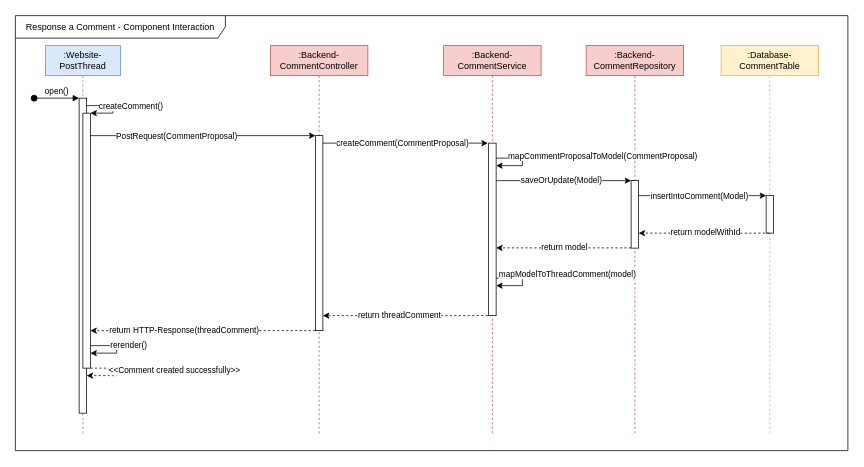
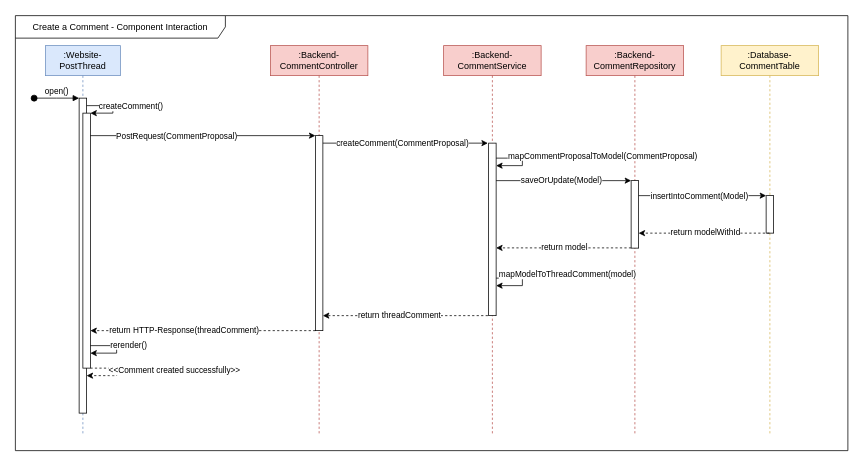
  <mxCell id="0" />
  <mxCell id="1" parent="0" />
  <mxCell id="2" value=":Website-PostThread" style="shape=umlLifeline;perimeter=lifelinePerimeter;whiteSpace=wrap;html=1;container=0;dropTarget=0;collapsible=0;recursiveResize=0;outlineConnect=0;portConstraint=eastwest;newEdgeStyle={&quot;edgeStyle&quot;:&quot;elbowEdgeStyle&quot;,&quot;elbow&quot;:&quot;vertical&quot;,&quot;curved&quot;:0,&quot;rounded&quot;:0};fillColor=#dae8fc;strokeColor=#6c8ebf;" parent="1" vertex="1"><mxGeometry x="60" y="60" width="100" height="520" as="geometry" /></mxCell>
  <mxCell id="3" value="" style="html=1;points=[];perimeter=orthogonalPerimeter;outlineConnect=0;targetShapes=umlLifeline;portConstraint=eastwest;newEdgeStyle={&quot;edgeStyle&quot;:&quot;elbowEdgeStyle&quot;,&quot;elbow&quot;:&quot;vertical&quot;,&quot;curved&quot;:0,&quot;rounded&quot;:0};" parent="2" vertex="1"><mxGeometry x="45" y="70" width="10" height="420" as="geometry" /></mxCell>
  <mxCell id="4" value="open()" style="html=1;verticalAlign=bottom;startArrow=oval;endArrow=block;startSize=8;edgeStyle=elbowEdgeStyle;elbow=vertical;curved=0;rounded=0;" parent="2" target="3" edge="1"><mxGeometry relative="1" as="geometry"><mxPoint x="-15" y="70" as="sourcePoint" /></mxGeometry></mxCell>
  <mxCell id="5" value="" style="html=1;points=[];perimeter=orthogonalPerimeter;outlineConnect=0;targetShapes=umlLifeline;portConstraint=eastwest;newEdgeStyle={&quot;edgeStyle&quot;:&quot;elbowEdgeStyle&quot;,&quot;elbow&quot;:&quot;vertical&quot;,&quot;curved&quot;:0,&quot;rounded&quot;:0};" parent="2" vertex="1"><mxGeometry x="50" y="90" width="10" height="340" as="geometry" /></mxCell>
  <mxCell id="6" value=":Backend-CommentController" style="shape=umlLifeline;perimeter=lifelinePerimeter;whiteSpace=wrap;html=1;container=0;dropTarget=0;collapsible=0;recursiveResize=0;outlineConnect=0;portConstraint=eastwest;newEdgeStyle={&quot;edgeStyle&quot;:&quot;elbowEdgeStyle&quot;,&quot;elbow&quot;:&quot;vertical&quot;,&quot;curved&quot;:0,&quot;rounded&quot;:0};fillColor=#f8cecc;strokeColor=#b85450;" parent="1" vertex="1"><mxGeometry x="360" y="60" width="130" height="520" as="geometry" /></mxCell>
  <mxCell id="7" value="" style="html=1;points=[];perimeter=orthogonalPerimeter;outlineConnect=0;targetShapes=umlLifeline;portConstraint=eastwest;newEdgeStyle={&quot;edgeStyle&quot;:&quot;elbowEdgeStyle&quot;,&quot;elbow&quot;:&quot;vertical&quot;,&quot;curved&quot;:0,&quot;rounded&quot;:0};" parent="6" vertex="1"><mxGeometry x="60" y="120" width="10" height="260" as="geometry" /></mxCell>
  <mxCell id="8" value=":Backend-CommentService" style="shape=umlLifeline;perimeter=lifelinePerimeter;whiteSpace=wrap;html=1;container=0;dropTarget=0;collapsible=0;recursiveResize=0;outlineConnect=0;portConstraint=eastwest;newEdgeStyle={&quot;edgeStyle&quot;:&quot;elbowEdgeStyle&quot;,&quot;elbow&quot;:&quot;vertical&quot;,&quot;curved&quot;:0,&quot;rounded&quot;:0};fillColor=#f8cecc;strokeColor=#b85450;" vertex="1" parent="1"><mxGeometry x="591" y="60" width="130" height="520" as="geometry" /></mxCell>
  <mxCell id="9" value="" style="html=1;points=[];perimeter=orthogonalPerimeter;outlineConnect=0;targetShapes=umlLifeline;portConstraint=eastwest;newEdgeStyle={&quot;edgeStyle&quot;:&quot;elbowEdgeStyle&quot;,&quot;elbow&quot;:&quot;vertical&quot;,&quot;curved&quot;:0,&quot;rounded&quot;:0};" vertex="1" parent="8"><mxGeometry x="60" y="130" width="10" height="230" as="geometry" /></mxCell>
  <mxCell id="10" value=":Backend-CommentRepository" style="shape=umlLifeline;perimeter=lifelinePerimeter;whiteSpace=wrap;html=1;container=0;dropTarget=0;collapsible=0;recursiveResize=0;outlineConnect=0;portConstraint=eastwest;newEdgeStyle={&quot;edgeStyle&quot;:&quot;elbowEdgeStyle&quot;,&quot;elbow&quot;:&quot;vertical&quot;,&quot;curved&quot;:0,&quot;rounded&quot;:0};fillColor=#f8cecc;strokeColor=#b85450;" vertex="1" parent="1"><mxGeometry x="781" y="60" width="130" height="520" as="geometry" /></mxCell>
  <mxCell id="11" value="" style="html=1;points=[];perimeter=orthogonalPerimeter;outlineConnect=0;targetShapes=umlLifeline;portConstraint=eastwest;newEdgeStyle={&quot;edgeStyle&quot;:&quot;elbowEdgeStyle&quot;,&quot;elbow&quot;:&quot;vertical&quot;,&quot;curved&quot;:0,&quot;rounded&quot;:0};" vertex="1" parent="10"><mxGeometry x="60" y="180" width="10" height="90" as="geometry" /></mxCell>
  <mxCell id="12" value=":Database-CommentTable" style="shape=umlLifeline;perimeter=lifelinePerimeter;whiteSpace=wrap;html=1;container=0;dropTarget=0;collapsible=0;recursiveResize=0;outlineConnect=0;portConstraint=eastwest;newEdgeStyle={&quot;edgeStyle&quot;:&quot;elbowEdgeStyle&quot;,&quot;elbow&quot;:&quot;vertical&quot;,&quot;curved&quot;:0,&quot;rounded&quot;:0};fillColor=#fff2cc;strokeColor=#d6b656;" vertex="1" parent="1"><mxGeometry x="961" y="60" width="130" height="520" as="geometry" /></mxCell>
  <mxCell id="13" value="" style="html=1;points=[];perimeter=orthogonalPerimeter;outlineConnect=0;targetShapes=umlLifeline;portConstraint=eastwest;newEdgeStyle={&quot;edgeStyle&quot;:&quot;elbowEdgeStyle&quot;,&quot;elbow&quot;:&quot;vertical&quot;,&quot;curved&quot;:0,&quot;rounded&quot;:0};" vertex="1" parent="12"><mxGeometry x="60" y="200" width="10" height="50" as="geometry" /></mxCell>
  <mxCell id="14" value="" style="endArrow=classic;html=1;rounded=0;" edge="1" parent="1" target="5"><mxGeometry width="50" height="50" relative="1" as="geometry"><mxPoint x="115" y="140" as="sourcePoint" /><mxPoint x="190" y="140" as="targetPoint" /><Array as="points"><mxPoint x="150" y="140" /><mxPoint x="150" y="150" /></Array></mxGeometry></mxCell>
  <mxCell id="15" value="createComment()" style="edgeLabel;html=1;align=center;verticalAlign=middle;resizable=0;points=[];" vertex="1" connectable="0" parent="14"><mxGeometry x="0.061" y="-1" relative="1" as="geometry"><mxPoint x="24" y="-5" as="offset" /></mxGeometry></mxCell>
  <mxCell id="16" style="edgeStyle=elbowEdgeStyle;rounded=0;orthogonalLoop=1;jettySize=auto;html=1;elbow=vertical;curved=0;" edge="1" parent="1"><mxGeometry relative="1" as="geometry"><mxPoint x="120" y="179.998" as="sourcePoint" /><mxPoint x="420" y="180" as="targetPoint" /></mxGeometry></mxCell>
  <mxCell id="17" value="PostRequest(CommentProposal)" style="edgeLabel;html=1;align=center;verticalAlign=middle;resizable=0;points=[];" vertex="1" connectable="0" parent="16"><mxGeometry x="-0.582" y="1" relative="1" as="geometry"><mxPoint x="52" y="1" as="offset" /></mxGeometry></mxCell>
  <mxCell id="18" value="" style="endArrow=classic;html=1;rounded=0;" edge="1" parent="1" source="7"><mxGeometry width="50" height="50" relative="1" as="geometry"><mxPoint x="544" y="190" as="sourcePoint" /><mxPoint x="650" y="190" as="targetPoint" /></mxGeometry></mxCell>
  <mxCell id="19" value="createComment(CommentProposal)" style="edgeLabel;html=1;align=center;verticalAlign=middle;resizable=0;points=[];" vertex="1" connectable="0" parent="18"><mxGeometry x="-0.514" relative="1" as="geometry"><mxPoint x="52" y="-1" as="offset" /></mxGeometry></mxCell>
  <mxCell id="20" value="" style="endArrow=classic;html=1;rounded=0;" edge="1" parent="1" target="9"><mxGeometry width="50" height="50" relative="1" as="geometry"><mxPoint x="661" y="210" as="sourcePoint" /><mxPoint x="666" y="220" as="targetPoint" /><Array as="points"><mxPoint x="696" y="210" /><mxPoint x="696" y="220" /></Array></mxGeometry></mxCell>
  <mxCell id="21" value="mapCommentProposalToModel(CommentProposal)" style="edgeLabel;html=1;align=center;verticalAlign=middle;resizable=0;points=[];" vertex="1" connectable="0" parent="20"><mxGeometry x="-0.034" y="-2" relative="1" as="geometry"><mxPoint x="108" y="-8" as="offset" /></mxGeometry></mxCell>
  <mxCell id="22" value="" style="endArrow=classic;html=1;rounded=0;" edge="1" parent="1"><mxGeometry width="50" height="50" relative="1" as="geometry"><mxPoint x="660.999" y="240" as="sourcePoint" /><mxPoint x="841" y="240" as="targetPoint" /></mxGeometry></mxCell>
  <mxCell id="23" value="saveOrUpdate(Model)" style="edgeLabel;html=1;align=center;verticalAlign=middle;resizable=0;points=[];" vertex="1" connectable="0" parent="22"><mxGeometry x="-0.552" relative="1" as="geometry"><mxPoint x="47" y="-1" as="offset" /></mxGeometry></mxCell>
  <mxCell id="24" value="" style="endArrow=classic;html=1;rounded=0;" edge="1" parent="1"><mxGeometry width="50" height="50" relative="1" as="geometry"><mxPoint x="851" y="260" as="sourcePoint" /><mxPoint x="1021" y="260" as="targetPoint" /></mxGeometry></mxCell>
  <mxCell id="25" value="insertIntoComment(Model)" style="edgeLabel;html=1;align=center;verticalAlign=middle;resizable=0;points=[];" vertex="1" connectable="0" parent="24"><mxGeometry x="-0.265" y="1" relative="1" as="geometry"><mxPoint x="18" y="1" as="offset" /></mxGeometry></mxCell>
  <mxCell id="26" value="" style="endArrow=classic;html=1;rounded=0;dashed=1;" edge="1" parent="1"><mxGeometry width="50" height="50" relative="1" as="geometry"><mxPoint x="1025.5" y="310" as="sourcePoint" /><mxPoint x="851" y="310" as="targetPoint" /><Array as="points" /></mxGeometry></mxCell>
  <mxCell id="27" value="return modelWithId" style="edgeLabel;html=1;align=center;verticalAlign=middle;resizable=0;points=[];" vertex="1" connectable="0" parent="26"><mxGeometry x="0.444" y="1" relative="1" as="geometry"><mxPoint x="40" y="-3" as="offset" /></mxGeometry></mxCell>
  <mxCell id="28" value="" style="endArrow=classic;html=1;rounded=0;dashed=1;" edge="1" parent="1" target="9"><mxGeometry width="50" height="50" relative="1" as="geometry"><mxPoint x="841" y="329.68" as="sourcePoint" /><mxPoint x="666.5" y="329.68" as="targetPoint" /><Array as="points" /></mxGeometry></mxCell>
  <mxCell id="29" value="return model" style="edgeLabel;html=1;align=center;verticalAlign=middle;resizable=0;points=[];" vertex="1" connectable="0" parent="28"><mxGeometry x="0.444" y="1" relative="1" as="geometry"><mxPoint x="40" y="-2" as="offset" /></mxGeometry></mxCell>
  <mxCell id="30" value="" style="endArrow=classic;html=1;rounded=0;" edge="1" parent="1"><mxGeometry width="50" height="50" relative="1" as="geometry"><mxPoint x="661" y="370" as="sourcePoint" /><mxPoint x="661" y="380" as="targetPoint" /><Array as="points"><mxPoint x="696" y="370" /><mxPoint x="696" y="380" /></Array></mxGeometry></mxCell>
  <mxCell id="31" value="mapModelToThreadComment(model)" style="edgeLabel;html=1;align=center;verticalAlign=middle;resizable=0;points=[];" vertex="1" connectable="0" parent="30"><mxGeometry x="-0.034" y="-2" relative="1" as="geometry"><mxPoint x="61" y="-10" as="offset" /></mxGeometry></mxCell>
  <mxCell id="32" value="" style="endArrow=classic;html=1;rounded=0;dashed=1;" edge="1" parent="1"><mxGeometry width="50" height="50" relative="1" as="geometry"><mxPoint x="650" y="420" as="sourcePoint" /><mxPoint x="430" y="420" as="targetPoint" /><Array as="points" /></mxGeometry></mxCell>
  <mxCell id="33" value="return threadComment" style="edgeLabel;html=1;align=center;verticalAlign=middle;resizable=0;points=[];" vertex="1" connectable="0" parent="32"><mxGeometry x="0.444" y="1" relative="1" as="geometry"><mxPoint x="40" y="-2" as="offset" /></mxGeometry></mxCell>
  <mxCell id="34" value="" style="endArrow=classic;html=1;rounded=0;dashed=1;" edge="1" parent="1" target="5"><mxGeometry width="50" height="50" relative="1" as="geometry"><mxPoint x="420" y="440" as="sourcePoint" /><mxPoint x="300" y="440" as="targetPoint" /><Array as="points" /></mxGeometry></mxCell>
  <mxCell id="35" value="return HTTP-Response(threadComment)" style="edgeLabel;html=1;align=center;verticalAlign=middle;resizable=0;points=[];" vertex="1" connectable="0" parent="34"><mxGeometry x="0.444" y="1" relative="1" as="geometry"><mxPoint x="42" y="-2" as="offset" /></mxGeometry></mxCell>
  <mxCell id="36" value="" style="endArrow=classic;html=1;rounded=0;" edge="1" parent="1"><mxGeometry width="50" height="50" relative="1" as="geometry"><mxPoint x="120" y="460" as="sourcePoint" /><mxPoint x="120" y="470" as="targetPoint" /><Array as="points"><mxPoint x="155" y="460" /><mxPoint x="155" y="470" /></Array></mxGeometry></mxCell>
  <mxCell id="37" value="rerender()" style="edgeLabel;html=1;align=center;verticalAlign=middle;resizable=0;points=[];" vertex="1" connectable="0" parent="36"><mxGeometry x="-0.034" y="-2" relative="1" as="geometry"><mxPoint x="17" y="-6" as="offset" /></mxGeometry></mxCell>
  <mxCell id="38" value="" style="endArrow=classic;html=1;rounded=0;dashed=1;" edge="1" parent="1" target="3"><mxGeometry width="50" height="50" relative="1" as="geometry"><mxPoint x="120" y="490" as="sourcePoint" /><mxPoint x="120" y="500" as="targetPoint" /><Array as="points"><mxPoint x="155" y="490" /><mxPoint x="155" y="500" /></Array></mxGeometry></mxCell>
  <mxCell id="39" value="&amp;lt;&amp;lt;Comment created successfully&amp;gt;&amp;gt;" style="edgeLabel;html=1;align=center;verticalAlign=middle;resizable=0;points=[];" vertex="1" connectable="0" parent="38"><mxGeometry x="-0.048" relative="1" as="geometry"><mxPoint x="76" y="-3" as="offset" /></mxGeometry></mxCell>
- <mxCell id="40" value="Response a Comment - Component Interaction" style="shape=umlFrame;whiteSpace=wrap;html=1;pointerEvents=0;width=280;height=30;" vertex="1" parent="1"><mxGeometry width="1110" height="580" as="geometry" x="20" y="20" /></mxCell>
+ <mxCell id="40" value="Create a Comment - Component Interaction" style="shape=umlFrame;whiteSpace=wrap;html=1;pointerEvents=0;width=280;height=30;" vertex="1" parent="1"><mxGeometry width="1110" height="580" as="geometry" x="20" y="20" /></mxCell>
